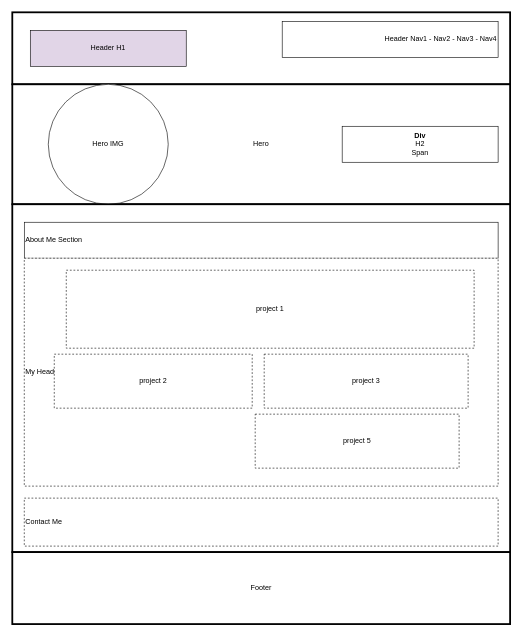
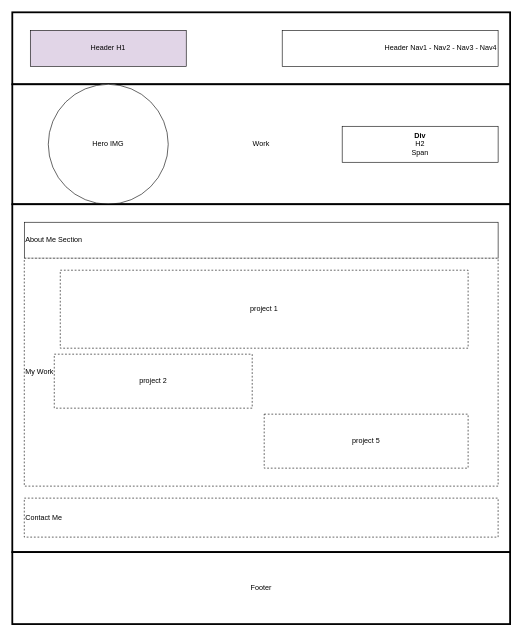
  <mxCell id="0" />
  <mxCell id="1" parent="0" />
  <mxCell id="2" value="" style="rounded=0;whiteSpace=wrap;html=1;strokeWidth=3;" vertex="1" parent="1"><mxGeometry x="20" y="20" width="830" height="120" as="geometry" /></mxCell>
  <mxCell id="3" value="Header H1" style="rounded=0;whiteSpace=wrap;html=1;fillColor=#e1d5e7;" vertex="1" parent="1"><mxGeometry x="50" y="50" width="260" height="60" as="geometry" /></mxCell>
- <mxCell id="4" value="Header Nav1 - Nav2 - Nav3 - Nav4" style="rounded=0;whiteSpace=wrap;html=1;align=right;" vertex="1" parent="1"><mxGeometry x="470" y="35" width="360" height="60" as="geometry" /></mxCell>
- <mxCell id="5" value="Hero" style="rounded=0;whiteSpace=wrap;html=1;strokeWidth=3;" vertex="1" parent="1"><mxGeometry x="20" y="140" width="830" height="200" as="geometry" /></mxCell>
+ <mxCell id="4" value="Header Nav1 - Nav2 - Nav3 - Nav4" style="rounded=0;whiteSpace=wrap;html=1;align=right;" vertex="1" parent="1"><mxGeometry x="470" y="50" width="360" height="60" as="geometry" /></mxCell>
+ <mxCell id="5" value="Work" style="rounded=0;whiteSpace=wrap;html=1;strokeWidth=3;" vertex="1" parent="1"><mxGeometry x="20" y="140" width="830" height="200" as="geometry" /></mxCell>
  <mxCell id="6" value="Hero IMG" style="ellipse;whiteSpace=wrap;html=1;aspect=fixed;align=center;" vertex="1" parent="1"><mxGeometry x="80" y="140" width="200" height="200" as="geometry" /></mxCell>
  <mxCell id="7" value="&lt;b&gt;Div&lt;/b&gt;&lt;br&gt;H2&lt;br&gt;Span" style="rounded=0;whiteSpace=wrap;html=1;align=center;" vertex="1" parent="1"><mxGeometry x="570" y="210" width="260" height="60" as="geometry" /></mxCell>
  <mxCell id="8" value="" style="rounded=0;whiteSpace=wrap;html=1;align=center;strokeWidth=3;" vertex="1" parent="1"><mxGeometry x="20" y="340" width="830" height="580" as="geometry" /></mxCell>
  <mxCell id="9" value="Footer" style="rounded=0;whiteSpace=wrap;html=1;strokeWidth=3;" vertex="1" parent="1"><mxGeometry x="20" y="920" width="830" height="120" as="geometry" /></mxCell>
  <mxCell id="10" value="About Me Section" style="rounded=0;whiteSpace=wrap;html=1;align=left;dashed=0;" vertex="1" parent="1"><mxGeometry x="40" y="370" width="790" height="60" as="geometry" /></mxCell>
- <mxCell id="11" value="My Header" style="rounded=0;whiteSpace=wrap;html=1;align=left;dashed=1;" vertex="1" parent="1"><mxGeometry x="40" y="430" width="790" height="380" as="geometry" /></mxCell>
- <mxCell id="12" value="project 1" style="rounded=0;whiteSpace=wrap;html=1;align=center;dashed=1;" vertex="1" parent="1"><mxGeometry x="110" y="450" width="680" height="130" as="geometry" /></mxCell>
+ <mxCell id="11" value="My Work" style="rounded=0;whiteSpace=wrap;html=1;align=left;dashed=1;" vertex="1" parent="1"><mxGeometry x="40" y="430" width="790" height="380" as="geometry" /></mxCell>
+ <mxCell id="12" value="project 1" style="rounded=0;whiteSpace=wrap;html=1;align=center;dashed=1;" vertex="1" parent="1"><mxGeometry x="100" y="450" width="680" height="130" as="geometry" /></mxCell>
  <mxCell id="13" value="project 2" style="rounded=0;whiteSpace=wrap;html=1;align=center;dashed=1;" vertex="1" parent="1"><mxGeometry x="90" y="590" width="330" height="90" as="geometry" /></mxCell>
- <mxCell id="14" value="project 3" style="rounded=0;whiteSpace=wrap;html=1;align=center;dashed=1;" vertex="1" parent="1"><mxGeometry x="440" y="590" width="340" height="90" as="geometry" /></mxCell>
- <mxCell id="15" value="project 5" style="rounded=0;whiteSpace=wrap;html=1;align=center;dashed=1;" vertex="1" parent="1"><mxGeometry x="425" y="690" width="340" height="90" as="geometry" /></mxCell>
- <mxCell id="16" value="Contact Me" style="rounded=0;whiteSpace=wrap;html=1;align=left;dashed=1;" vertex="1" parent="1"><mxGeometry x="40" y="830" width="790" height="80" as="geometry" /></mxCell>
+ <mxCell id="15" value="project 5" style="rounded=0;whiteSpace=wrap;html=1;align=center;dashed=1;" vertex="1" parent="1"><mxGeometry x="440" y="690" width="340" height="90" as="geometry" /></mxCell>
+ <mxCell id="16" value="Contact Me" style="rounded=0;whiteSpace=wrap;html=1;align=left;dashed=1;" vertex="1" parent="1"><mxGeometry x="40" y="830" width="790" height="65" as="geometry" /></mxCell>
